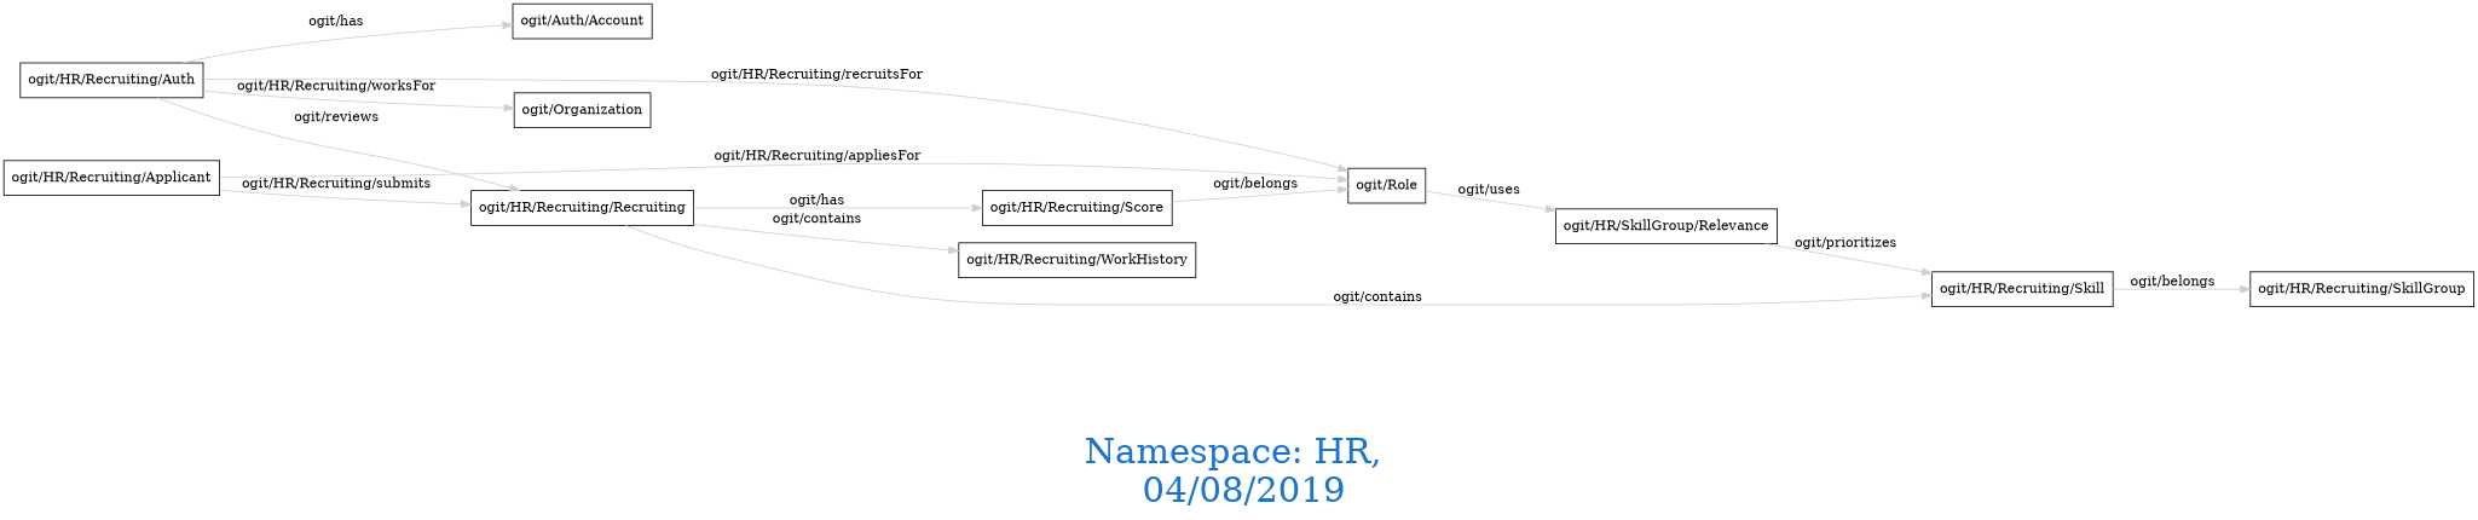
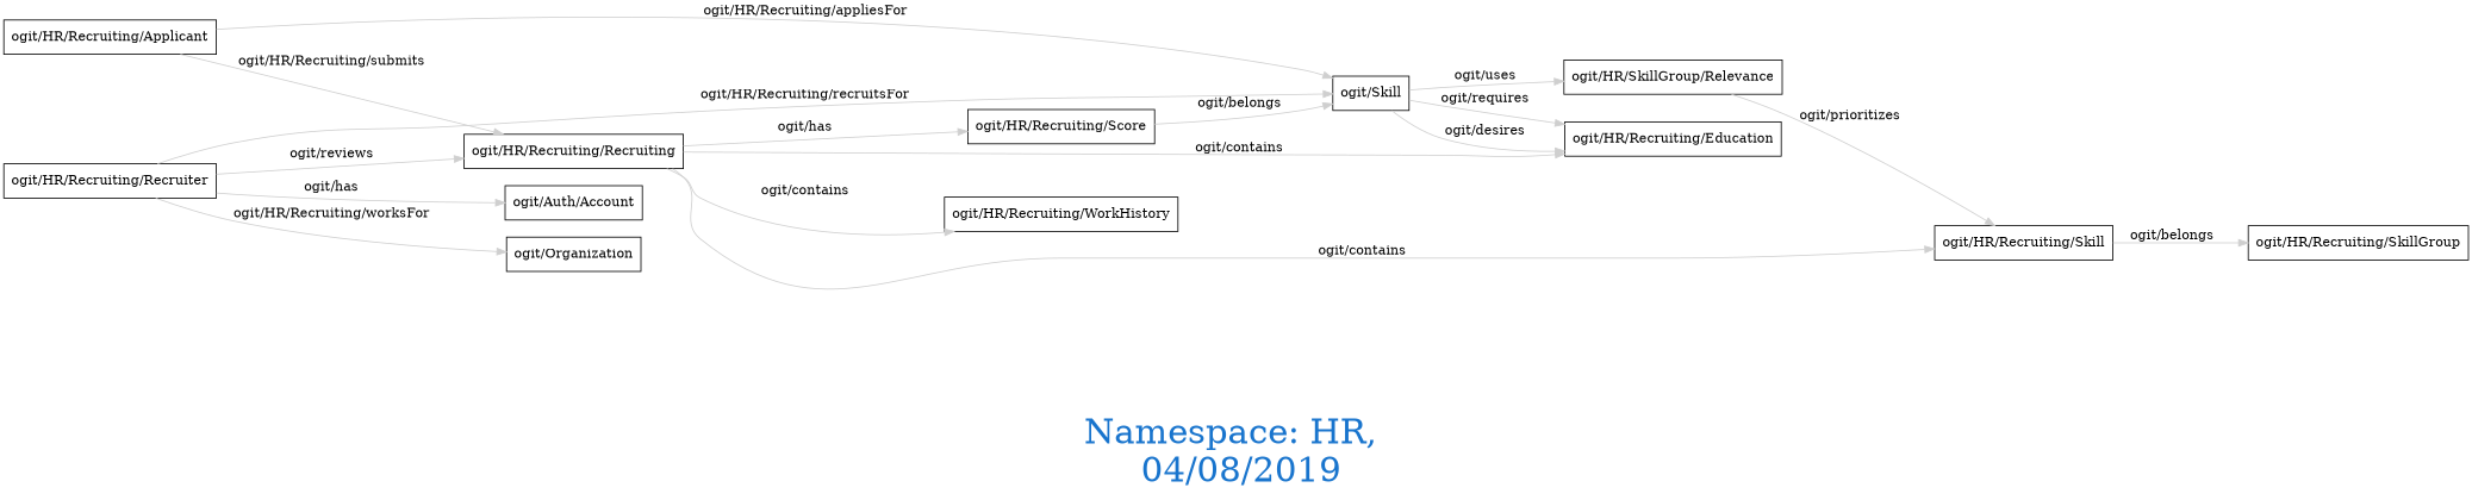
  digraph {
    fontcolor=dodgerblue3
    fontsize=36
    label="\n\n\nNamespace: HR, \n 04/08/2019"
    rankdir=LR
    node [shape=polygon]
    edge [color=gray81]
    n1 [label="ogit/HR/Recruiting/Recruiting"]
    "ogit/HR/Recruiting/Applicant"
-   "ogit/Role"
+   "ogit/Role" [label="ogit/Skill"]
    "ogit/HR/Recruiting/Skill"
+   "ogit/HR/Recruiting/Education"
    "ogit/HR/Recruiting/WorkHistory"
    "ogit/HR/Recruiting/Score"
    n8 [label="ogit/HR/SkillGroup/Relevance"]
    "ogit/HR/Recruiting/SkillGroup"
-   "ogit/HR/Recruiting/Recruiter" [label="ogit/HR/Recruiting/Auth"]
+   "ogit/HR/Recruiting/Recruiter"
    "ogit/Organization"
    "ogit/Auth/Account"
    n1 -> "ogit/HR/Recruiting/Skill" [label="ogit/contains    "]
+   n1 -> "ogit/HR/Recruiting/Education" [label="ogit/contains    "]
    n1 -> "ogit/HR/Recruiting/WorkHistory" [label="ogit/contains    "]
    n1 -> "ogit/HR/Recruiting/Score" [label="ogit/has    "]
    "ogit/HR/Recruiting/Applicant" -> n1 [label="ogit/HR/Recruiting/submits    "]
    "ogit/HR/Recruiting/Applicant" -> "ogit/Role" [label="ogit/HR/Recruiting/appliesFor    "]
+   "ogit/Role" -> "ogit/HR/Recruiting/Education" [label="ogit/desires    "]
+   "ogit/Role" -> "ogit/HR/Recruiting/Education" [label="ogit/requires    "]
    "ogit/Role" -> n8 [label="ogit/uses    "]
    "ogit/HR/Recruiting/Skill" -> "ogit/HR/Recruiting/SkillGroup" [label="ogit/belongs    "]
    "ogit/HR/Recruiting/Score" -> "ogit/Role" [label="ogit/belongs    "]
    n8 -> "ogit/HR/Recruiting/Skill" [label="ogit/prioritizes    "]
    "ogit/HR/Recruiting/Recruiter" -> n1 [label="ogit/reviews    "]
    "ogit/HR/Recruiting/Recruiter" -> "ogit/Role" [label="ogit/HR/Recruiting/recruitsFor    "]
    "ogit/HR/Recruiting/Recruiter" -> "ogit/Organization" [label="ogit/HR/Recruiting/worksFor    "]
    "ogit/HR/Recruiting/Recruiter" -> "ogit/Auth/Account" [label="ogit/has    "]
  }
